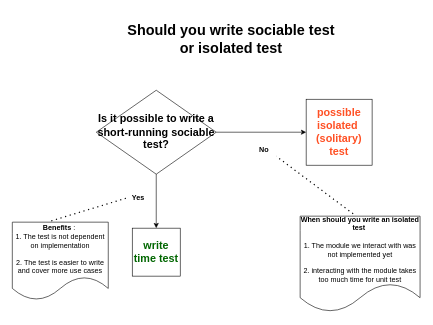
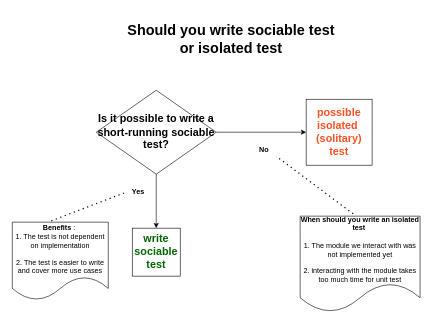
  <mxCell id="0" />
  <mxCell id="1" parent="0" />
  <mxCell id="2" value="&lt;b&gt;&lt;font style=&quot;font-size: 18px&quot;&gt;Is it possible to write a short-running sociable test?&lt;/font&gt;&lt;/b&gt;" style="rhombus;whiteSpace=wrap;html=1;" parent="1" vertex="1"><mxGeometry x="160" y="150" width="200" height="140" as="geometry" /></mxCell>
- <mxCell id="3" value="&lt;b&gt;&lt;font style=&quot;font-size: 18px&quot; color=&quot;#006600&quot;&gt;write time test&lt;/font&gt;&lt;/b&gt;" style="whiteSpace=wrap;html=1;aspect=fixed;" parent="1" vertex="1"><mxGeometry x="220" y="380" width="80" height="80" as="geometry" /></mxCell>
+ <mxCell id="3" value="&lt;b&gt;&lt;font style=&quot;font-size: 18px&quot; color=&quot;#006600&quot;&gt;write sociable test&lt;/font&gt;&lt;/b&gt;" style="whiteSpace=wrap;html=1;aspect=fixed;" parent="1" vertex="1"><mxGeometry x="220" y="380" width="80" height="80" as="geometry" /></mxCell>
  <mxCell id="4" value="" style="endArrow=classic;html=1;exitX=0.5;exitY=1;exitDx=0;exitDy=0;" parent="1" source="2" edge="1"><mxGeometry width="50" height="50" relative="1" as="geometry"><mxPoint x="290" y="350" as="sourcePoint" /><mxPoint x="260" y="380" as="targetPoint" /></mxGeometry></mxCell>
- <mxCell id="5" value="&lt;b&gt;Yes&lt;/b&gt;" style="text;html=1;strokeColor=none;fillColor=none;align=center;verticalAlign=middle;whiteSpace=wrap;rounded=0;" parent="1" vertex="1"><mxGeometry x="210" y="320" width="40" height="20" as="geometry" /></mxCell>
+ <mxCell id="5" value="&lt;b&gt;Yes&lt;/b&gt;" style="text;html=1;strokeColor=none;fillColor=none;align=center;verticalAlign=middle;whiteSpace=wrap;rounded=0;" parent="1" vertex="1"><mxGeometry x="210" y="310" width="40" height="20" as="geometry" /></mxCell>
  <mxCell id="6" value="&lt;b&gt;&lt;font style=&quot;font-size: 18px&quot; color=&quot;#ff5024&quot;&gt;possible isolated&amp;nbsp; (solitary) test&lt;/font&gt;&lt;/b&gt;" style="whiteSpace=wrap;html=1;aspect=fixed;" parent="1" vertex="1"><mxGeometry x="510" y="165" width="110" height="110" as="geometry" /></mxCell>
  <mxCell id="7" value="" style="endArrow=classic;html=1;exitX=1;exitY=0.5;exitDx=0;exitDy=0;entryX=0;entryY=0.5;entryDx=0;entryDy=0;" parent="1" source="2" target="6" edge="1"><mxGeometry width="50" height="50" relative="1" as="geometry"><mxPoint x="270" y="300" as="sourcePoint" /><mxPoint x="270" y="390" as="targetPoint" /></mxGeometry></mxCell>
  <mxCell id="8" value="&lt;b&gt;No&lt;/b&gt;" style="text;html=1;strokeColor=none;fillColor=none;align=center;verticalAlign=middle;whiteSpace=wrap;rounded=0;" parent="1" vertex="1"><mxGeometry x="420" y="240" width="40" height="20" as="geometry" /></mxCell>
  <mxCell id="9" value="&lt;b&gt;When should you write an isolated test&amp;nbsp;&lt;br&gt;&lt;/b&gt;&lt;br&gt;1. The module we interact with was not implemented yet&lt;br&gt;&lt;br&gt;2. interacting with the module takes too much time for unit test" style="shape=document;whiteSpace=wrap;html=1;boundedLbl=1;" parent="1" vertex="1"><mxGeometry x="500" y="360" width="200" height="160" as="geometry" /></mxCell>
  <mxCell id="10" value="" style="endArrow=none;dashed=1;html=1;dashPattern=1 3;strokeWidth=2;exitX=0.442;exitY=-0.025;exitDx=0;exitDy=0;exitPerimeter=0;entryX=1;entryY=1;entryDx=0;entryDy=0;" parent="1" source="9" target="8" edge="1"><mxGeometry width="50" height="50" relative="1" as="geometry"><mxPoint x="420" y="340" as="sourcePoint" /><mxPoint x="430" y="270" as="targetPoint" /></mxGeometry></mxCell>
  <mxCell id="11" value="&lt;b&gt;&lt;font style=&quot;font-size: 24px&quot;&gt;Should you write sociable test or isolated test&lt;/font&gt;&lt;/b&gt;" style="text;html=1;strokeColor=none;fillColor=none;align=center;verticalAlign=middle;whiteSpace=wrap;rounded=0;" parent="1" vertex="1"><mxGeometry x="200" y="20" width="370" height="90" as="geometry" /></mxCell>
  <mxCell id="12" value="&lt;b&gt;Benefits &lt;/b&gt;:&amp;nbsp;&lt;br&gt;1. The test is not dependent on implementation&lt;br&gt;&lt;br&gt;2. The test is easier to write and cover more use cases" style="shape=document;whiteSpace=wrap;html=1;boundedLbl=1;" parent="1" vertex="1"><mxGeometry x="20" y="370" width="160" height="130" as="geometry" /></mxCell>
  <mxCell id="13" value="" style="endArrow=none;dashed=1;html=1;dashPattern=1 3;strokeWidth=2;exitX=0.406;exitY=-0.017;exitDx=0;exitDy=0;exitPerimeter=0;entryX=0;entryY=0.5;entryDx=0;entryDy=0;" parent="1" source="12" target="5" edge="1"><mxGeometry width="50" height="50" relative="1" as="geometry"><mxPoint x="310.72" y="397" as="sourcePoint" /><mxPoint x="190" y="320" as="targetPoint" /></mxGeometry></mxCell>
